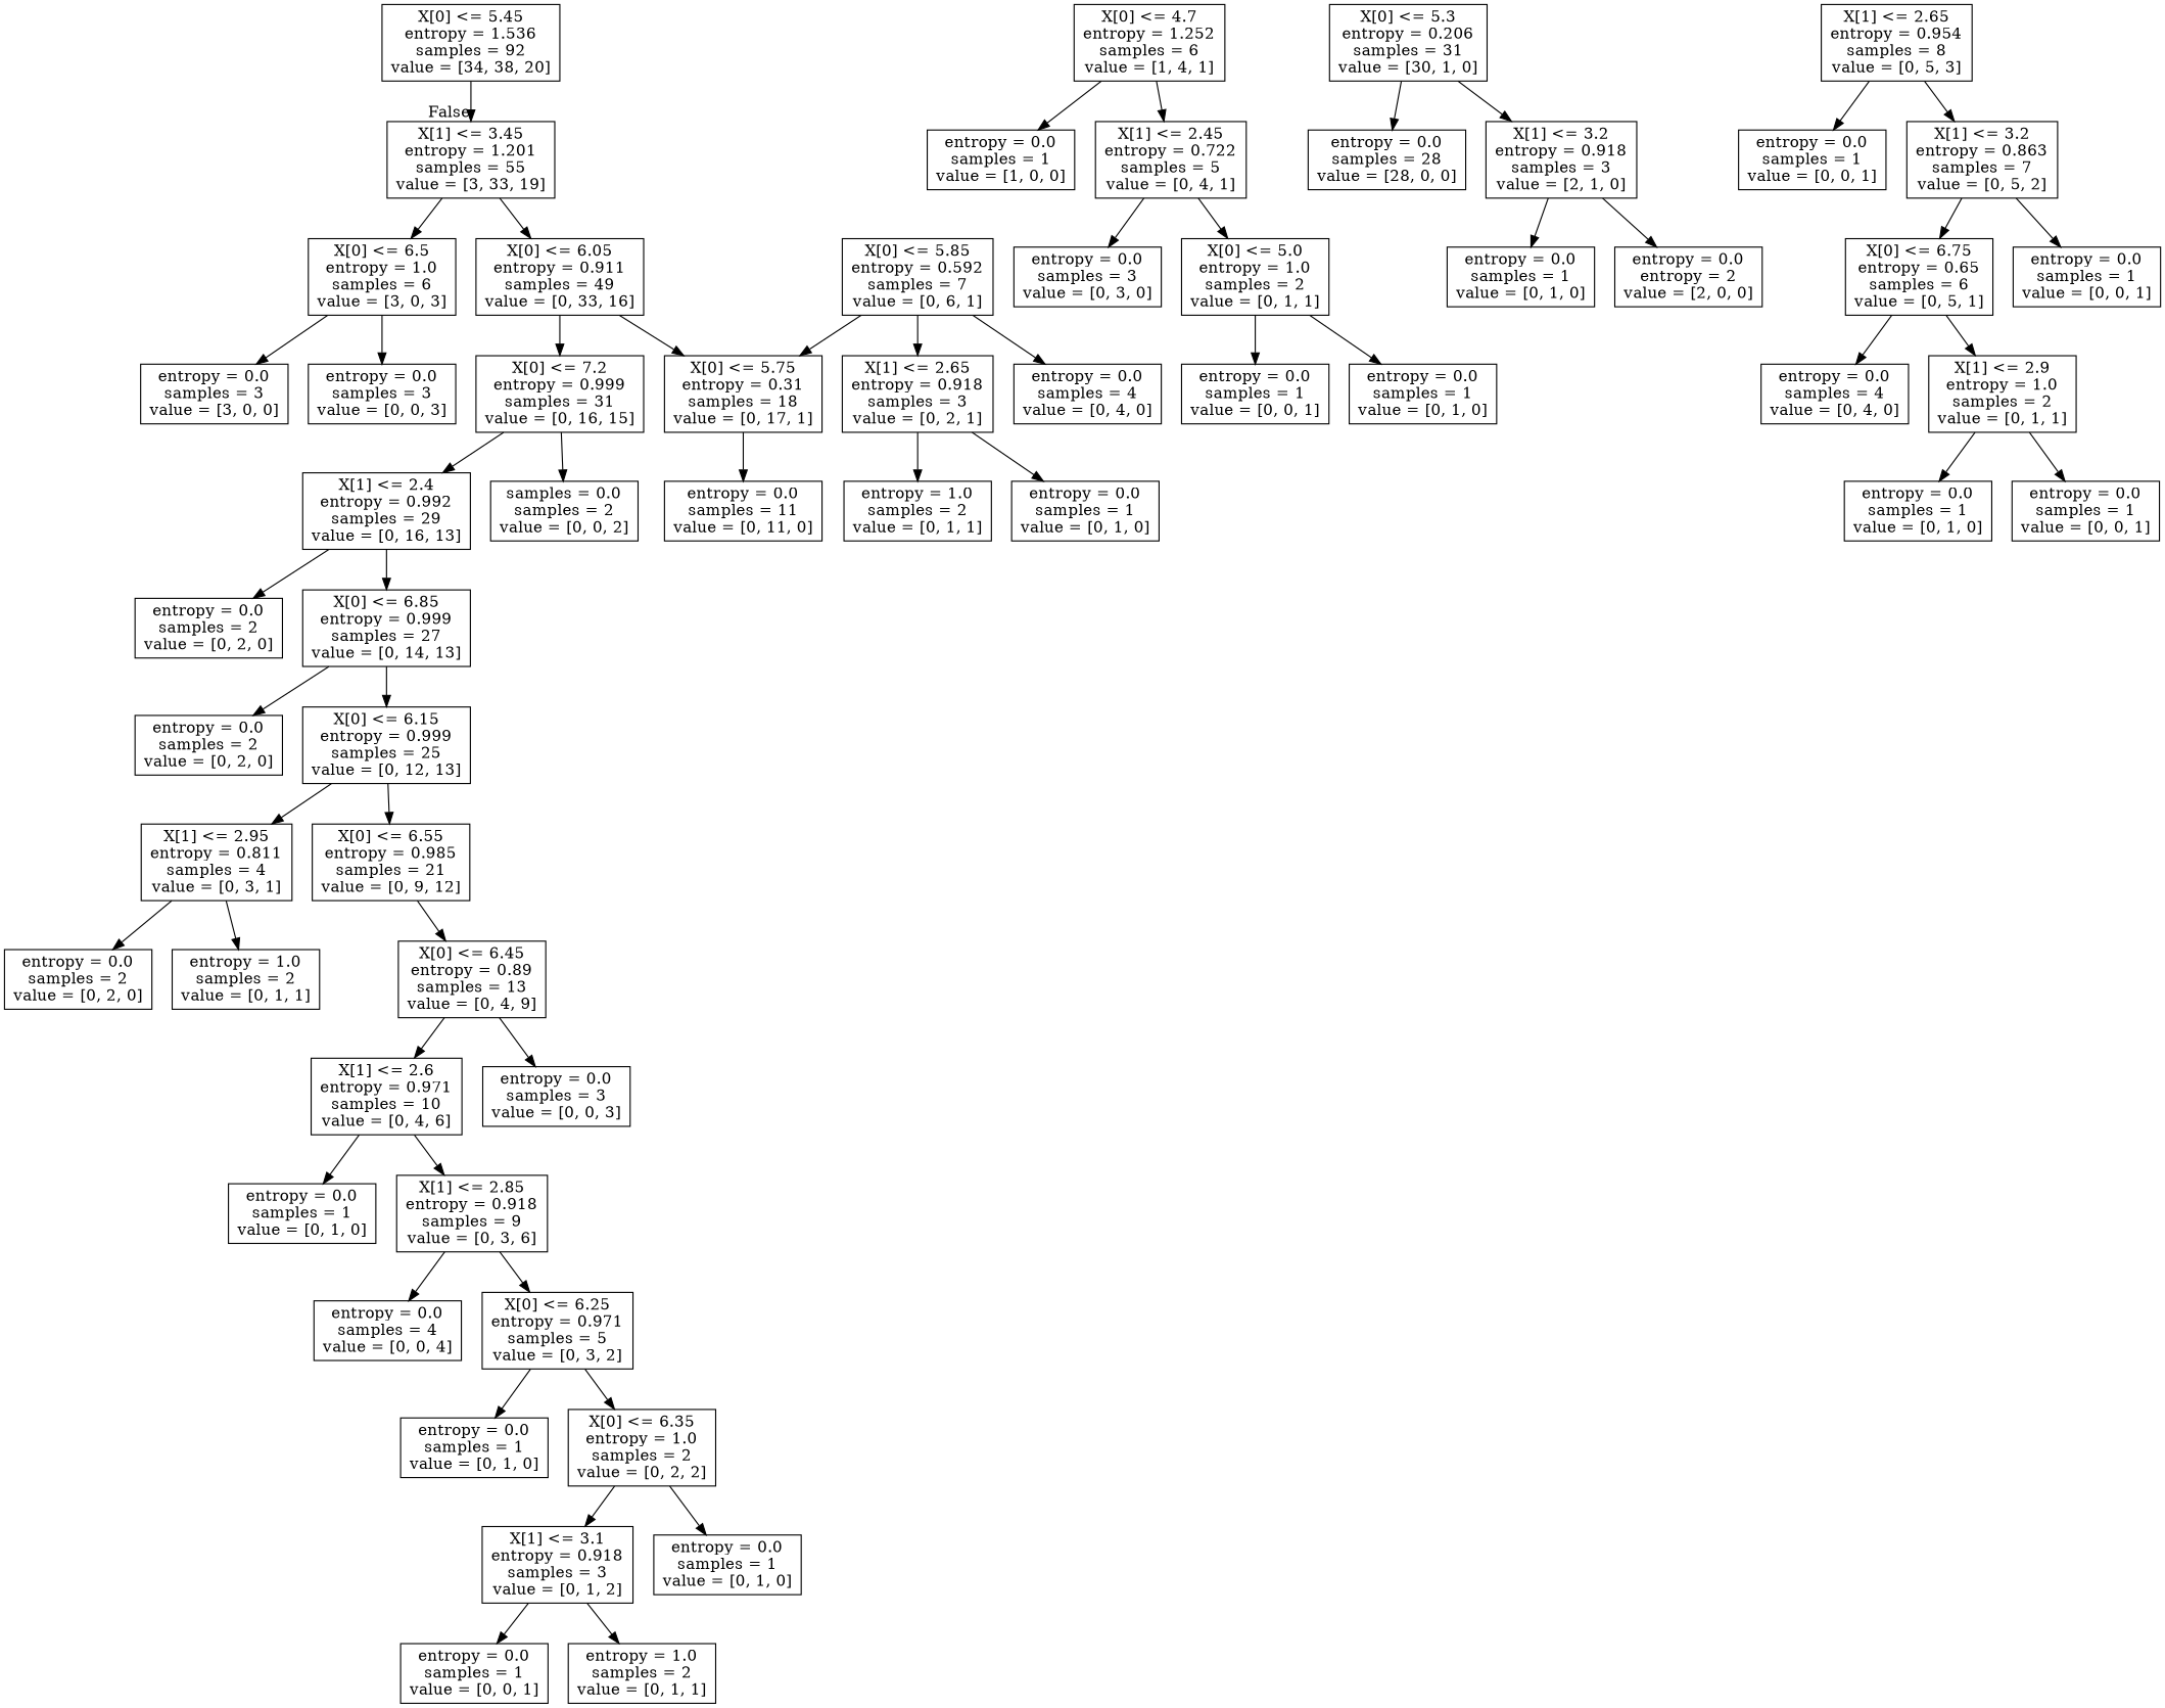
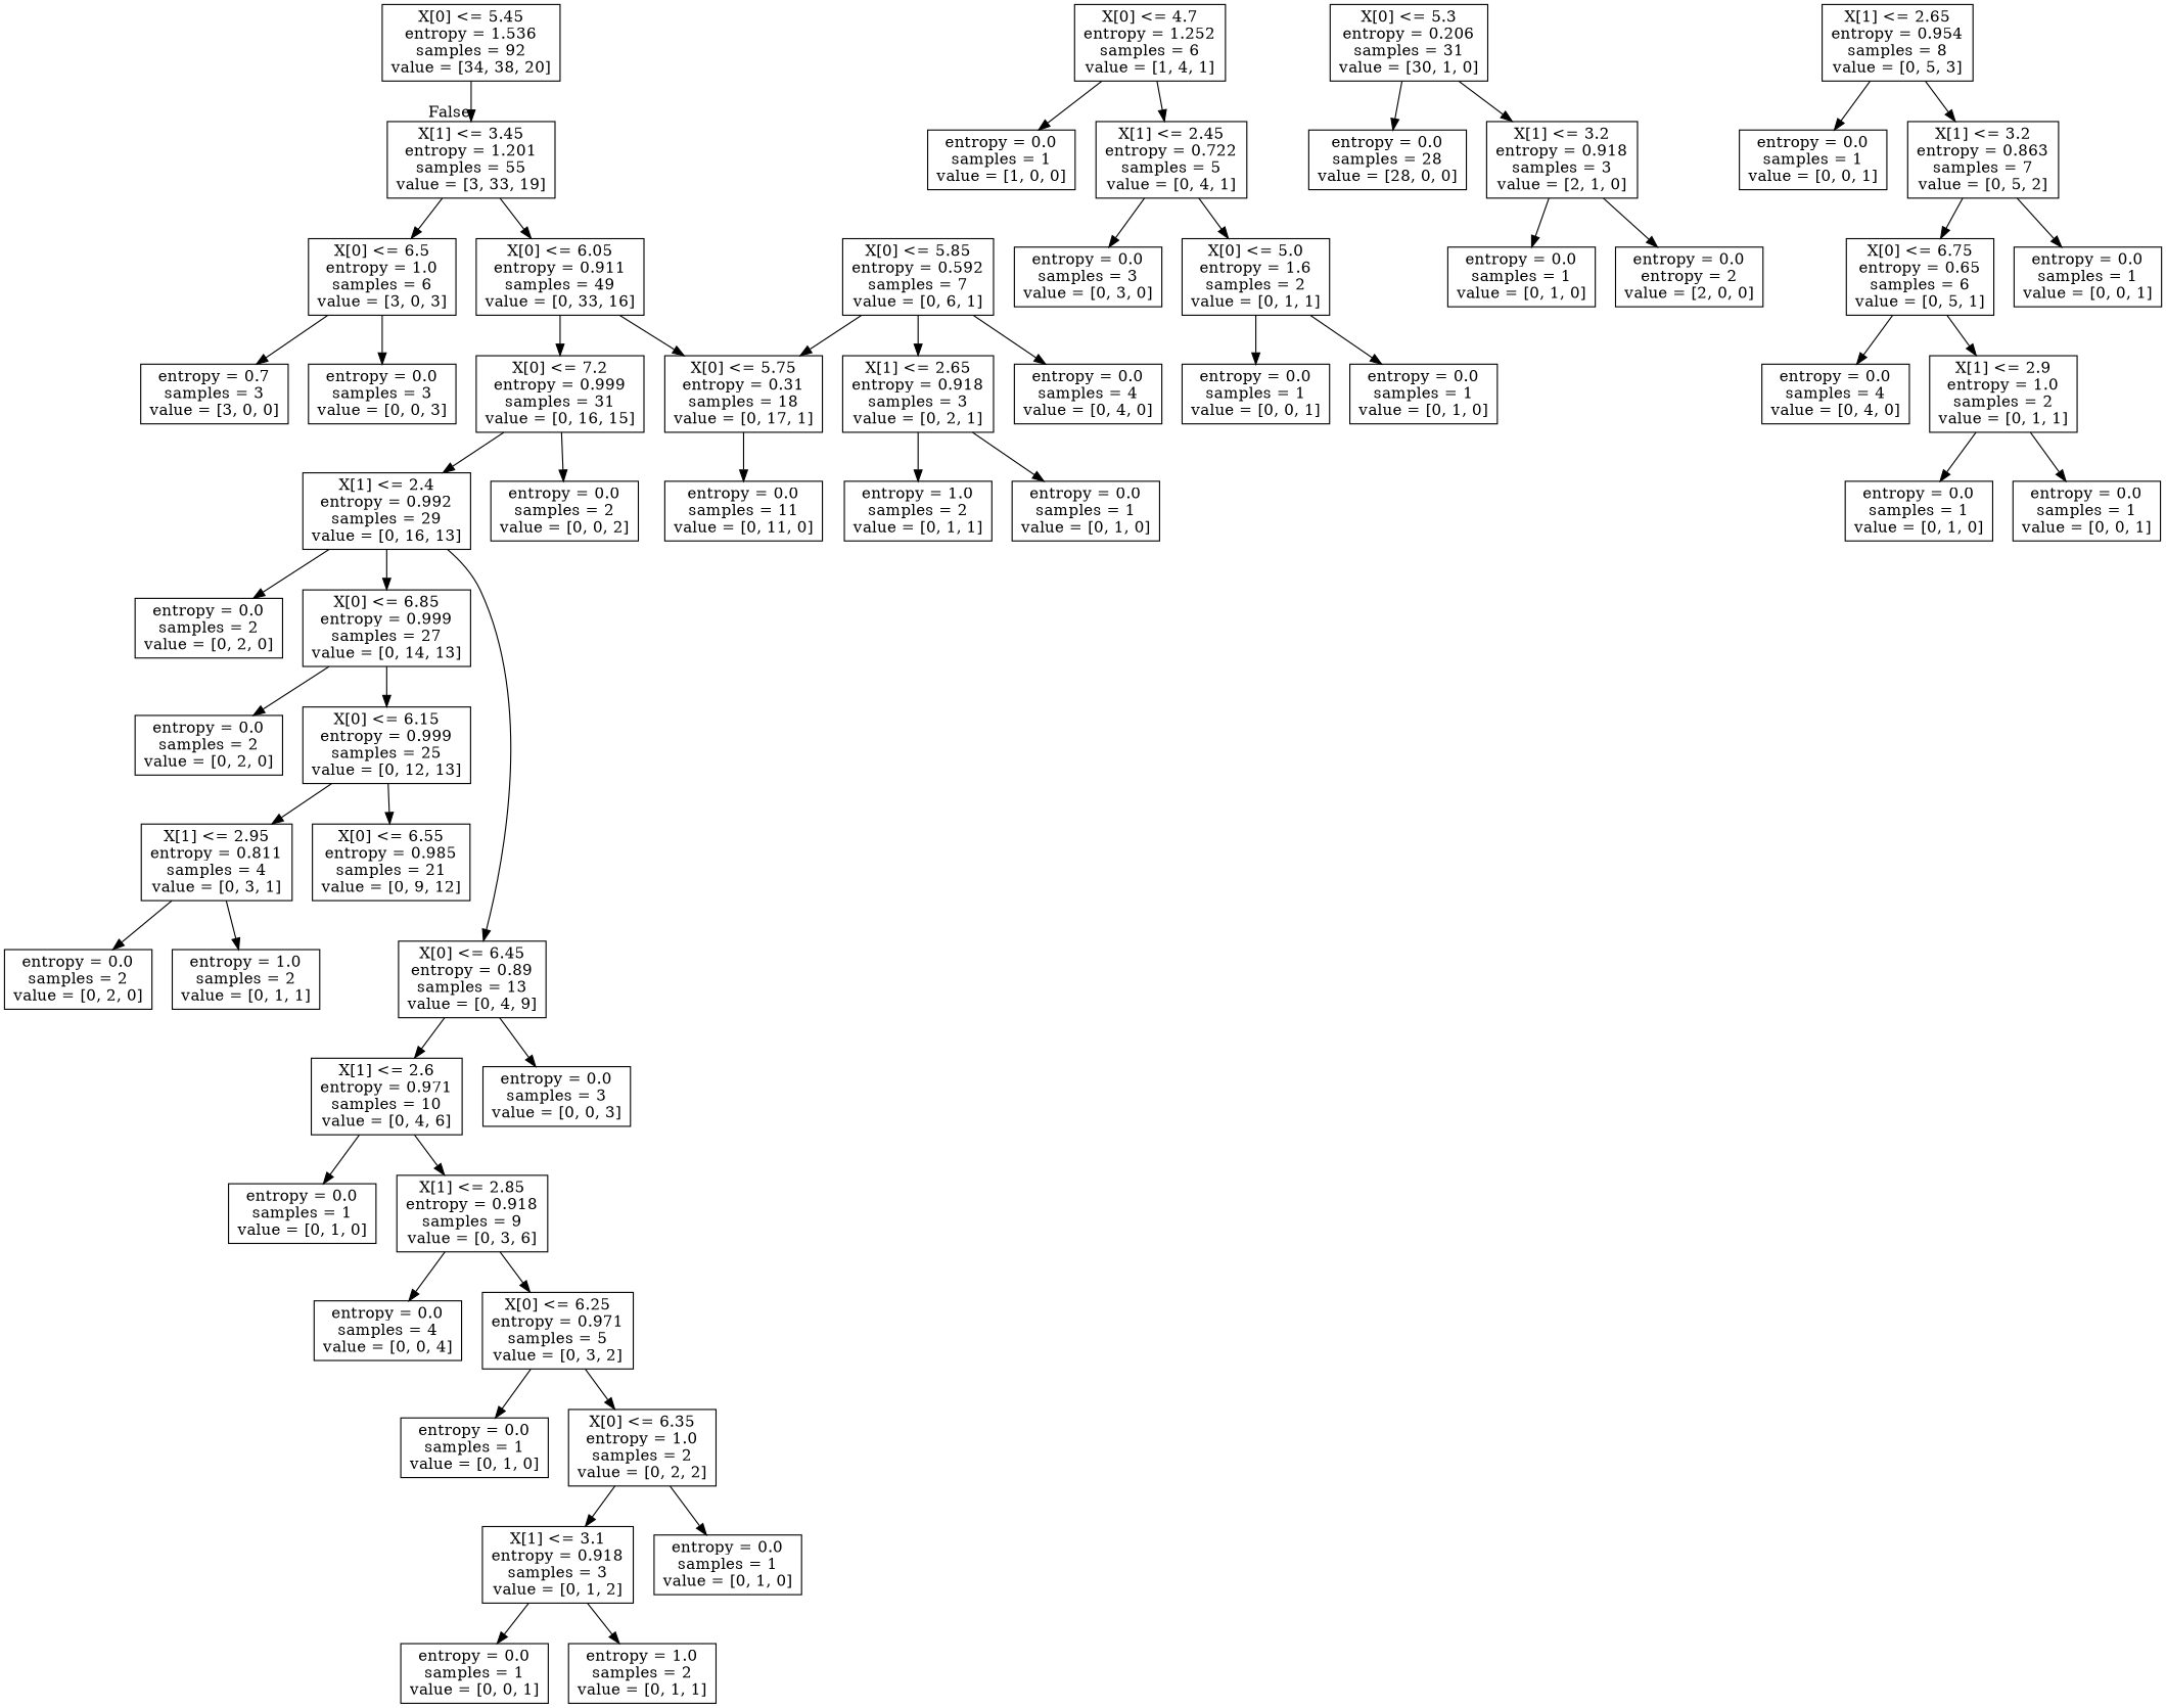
  digraph {
    node [shape=box]
    n1 [label="X[0] <= 5.45\nentropy = 1.536\nsamples = 92\nvalue = [34, 38, 20]"]
    n2 [label="X[1] <= 3.45\nentropy = 1.201\nsamples = 55\nvalue = [3, 33, 19]"]
    n3 [label="X[0] <= 6.05\nentropy = 0.911\nsamples = 49\nvalue = [0, 33, 16]"]
    n4 [label="X[0] <= 6.5\nentropy = 1.0\nsamples = 6\nvalue = [3, 0, 3]"]
    n5 [label="X[0] <= 4.7\nentropy = 1.252\nsamples = 6\nvalue = [1, 4, 1]"]
    n6 [label="entropy = 0.0\nsamples = 1\nvalue = [1, 0, 0]"]
    n7 [label="X[1] <= 2.45\nentropy = 0.722\nsamples = 5\nvalue = [0, 4, 1]"]
    n8 [label="X[0] <= 5.3\nentropy = 0.206\nsamples = 31\nvalue = [30, 1, 0]"]
    n9 [label="entropy = 0.0\nsamples = 28\nvalue = [28, 0, 0]"]
    n10 [label="X[1] <= 3.2\nentropy = 0.918\nsamples = 3\nvalue = [2, 1, 0]"]
    n11 [label="entropy = 0.0\nsamples = 3\nvalue = [0, 3, 0]"]
-   n12 [label="X[0] <= 5.0\nentropy = 1.0\nsamples = 2\nvalue = [0, 1, 1]"]
+   n12 [label="X[0] <= 5.0\nentropy = 1.6\nsamples = 2\nvalue = [0, 1, 1]"]
    n13 [label="entropy = 0.0\nsamples = 1\nvalue = [0, 0, 1]"]
    n14 [label="entropy = 0.0\nsamples = 1\nvalue = [0, 1, 0]"]
    n15 [label="entropy = 0.0\nsamples = 1\nvalue = [0, 1, 0]"]
    n16 [label="entropy = 0.0\nentropy = 2\nvalue = [2, 0, 0]"]
    n17 [label="X[0] <= 5.75\nentropy = 0.31\nsamples = 18\nvalue = [0, 17, 1]"]
    n18 [label="X[0] <= 7.2\nentropy = 0.999\nsamples = 31\nvalue = [0, 16, 15]"]
-   n19 [label="entropy = 0.0\nsamples = 3\nvalue = [3, 0, 0]"]
+   n19 [label="entropy = 0.7\nsamples = 3\nvalue = [3, 0, 0]"]
    n20 [label="entropy = 0.0\nsamples = 3\nvalue = [0, 0, 3]"]
    n21 [label="entropy = 0.0\nsamples = 11\nvalue = [0, 11, 0]"]
    n22 [label="X[1] <= 2.4\nentropy = 0.992\nsamples = 29\nvalue = [0, 16, 13]"]
-   n23 [label="samples = 0.0\nsamples = 2\nvalue = [0, 0, 2]"]
+   n23 [label="entropy = 0.0\nsamples = 2\nvalue = [0, 0, 2]"]
    n24 [label="X[0] <= 5.85\nentropy = 0.592\nsamples = 7\nvalue = [0, 6, 1]"]
    n25 [label="X[1] <= 2.65\nentropy = 0.918\nsamples = 3\nvalue = [0, 2, 1]"]
    n26 [label="entropy = 0.0\nsamples = 4\nvalue = [0, 4, 0]"]
    n27 [label="entropy = 0.0\nsamples = 1\nvalue = [0, 1, 0]"]
    n28 [label="entropy = 1.0\nsamples = 2\nvalue = [0, 1, 1]"]
    n29 [label="entropy = 0.0\nsamples = 2\nvalue = [0, 2, 0]"]
    n30 [label="X[0] <= 6.85\nentropy = 0.999\nsamples = 27\nvalue = [0, 14, 13]"]
    n31 [label="X[0] <= 6.15\nentropy = 0.999\nsamples = 25\nvalue = [0, 12, 13]"]
    n32 [label="entropy = 0.0\nsamples = 2\nvalue = [0, 2, 0]"]
    n33 [label="X[1] <= 2.95\nentropy = 0.811\nsamples = 4\nvalue = [0, 3, 1]"]
    n34 [label="X[0] <= 6.55\nentropy = 0.985\nsamples = 21\nvalue = [0, 9, 12]"]
    n35 [label="entropy = 0.0\nsamples = 2\nvalue = [0, 2, 0]"]
    n36 [label="entropy = 1.0\nsamples = 2\nvalue = [0, 1, 1]"]
    n37 [label="X[0] <= 6.45\nentropy = 0.89\nsamples = 13\nvalue = [0, 4, 9]"]
    n38 [label="X[1] <= 2.6\nentropy = 0.971\nsamples = 10\nvalue = [0, 4, 6]"]
    n39 [label="entropy = 0.0\nsamples = 3\nvalue = [0, 0, 3]"]
    n40 [label="X[1] <= 2.65\nentropy = 0.954\nsamples = 8\nvalue = [0, 5, 3]"]
    n41 [label="entropy = 0.0\nsamples = 1\nvalue = [0, 0, 1]"]
    n42 [label="X[1] <= 3.2\nentropy = 0.863\nsamples = 7\nvalue = [0, 5, 2]"]
    n43 [label="entropy = 0.0\nsamples = 1\nvalue = [0, 1, 0]"]
    n44 [label="X[1] <= 2.85\nentropy = 0.918\nsamples = 9\nvalue = [0, 3, 6]"]
    n45 [label="entropy = 0.0\nsamples = 4\nvalue = [0, 0, 4]"]
    n46 [label="X[0] <= 6.25\nentropy = 0.971\nsamples = 5\nvalue = [0, 3, 2]"]
    n47 [label="entropy = 0.0\nsamples = 1\nvalue = [0, 1, 0]"]
    n48 [label="X[0] <= 6.35\nentropy = 1.0\nsamples = 2\nvalue = [0, 2, 2]"]
    n49 [label="X[1] <= 3.1\nentropy = 0.918\nsamples = 3\nvalue = [0, 1, 2]"]
    n50 [label="entropy = 0.0\nsamples = 1\nvalue = [0, 1, 0]"]
    n51 [label="entropy = 0.0\nsamples = 1\nvalue = [0, 0, 1]"]
    n52 [label="entropy = 1.0\nsamples = 2\nvalue = [0, 1, 1]"]
    n53 [label="X[0] <= 6.75\nentropy = 0.65\nsamples = 6\nvalue = [0, 5, 1]"]
    n54 [label="entropy = 0.0\nsamples = 1\nvalue = [0, 0, 1]"]
    n55 [label="entropy = 0.0\nsamples = 4\nvalue = [0, 4, 0]"]
    n56 [label="X[1] <= 2.9\nentropy = 1.0\nsamples = 2\nvalue = [0, 1, 1]"]
    n57 [label="entropy = 0.0\nsamples = 1\nvalue = [0, 1, 0]"]
    n58 [label="entropy = 0.0\nsamples = 1\nvalue = [0, 0, 1]"]
    n1 -> n2 [headlabel=False labelangle=-45 labeldistance=2.5]
    n2 -> n3
    n2 -> n4
    n3 -> n17
    n3 -> n18
    n4 -> n19
    n4 -> n20
    n5 -> n6
    n5 -> n7
    n7 -> n11
    n7 -> n12
    n8 -> n9
    n8 -> n10
    n10 -> n15
    n10 -> n16
    n12 -> n13
    n12 -> n14
    n17 -> n21
    n18 -> n22
    n18 -> n23
    n22 -> n29
    n22 -> n30
    n24 -> n17
    n24 -> n25
    n24 -> n26
    n25 -> n27
    n25 -> n28
    n30 -> n31
    n30 -> n32
    n31 -> n33
    n31 -> n34
    n33 -> n35
    n33 -> n36
-   n34 -> n37
+   n22 -> n37
    n37 -> n38
    n37 -> n39
    n38 -> n43
    n38 -> n44
    n40 -> n41
    n40 -> n42
    n42 -> n53
    n42 -> n54
    n44 -> n45
    n44 -> n46
    n46 -> n47
    n46 -> n48
    n48 -> n49
    n48 -> n50
    n49 -> n51
    n49 -> n52
    n53 -> n55
    n53 -> n56
    n56 -> n57
    n56 -> n58
  }
